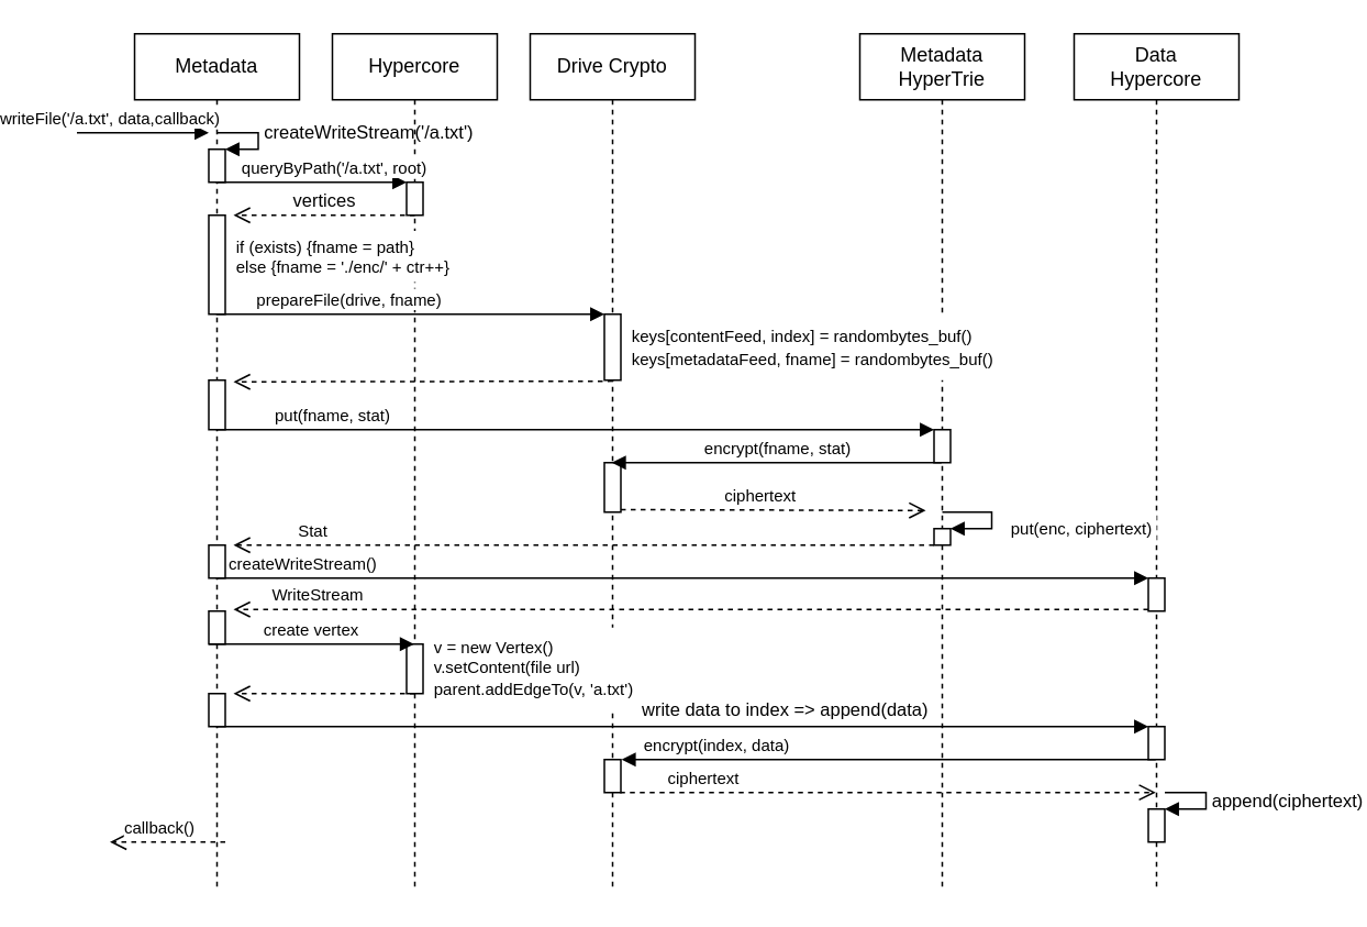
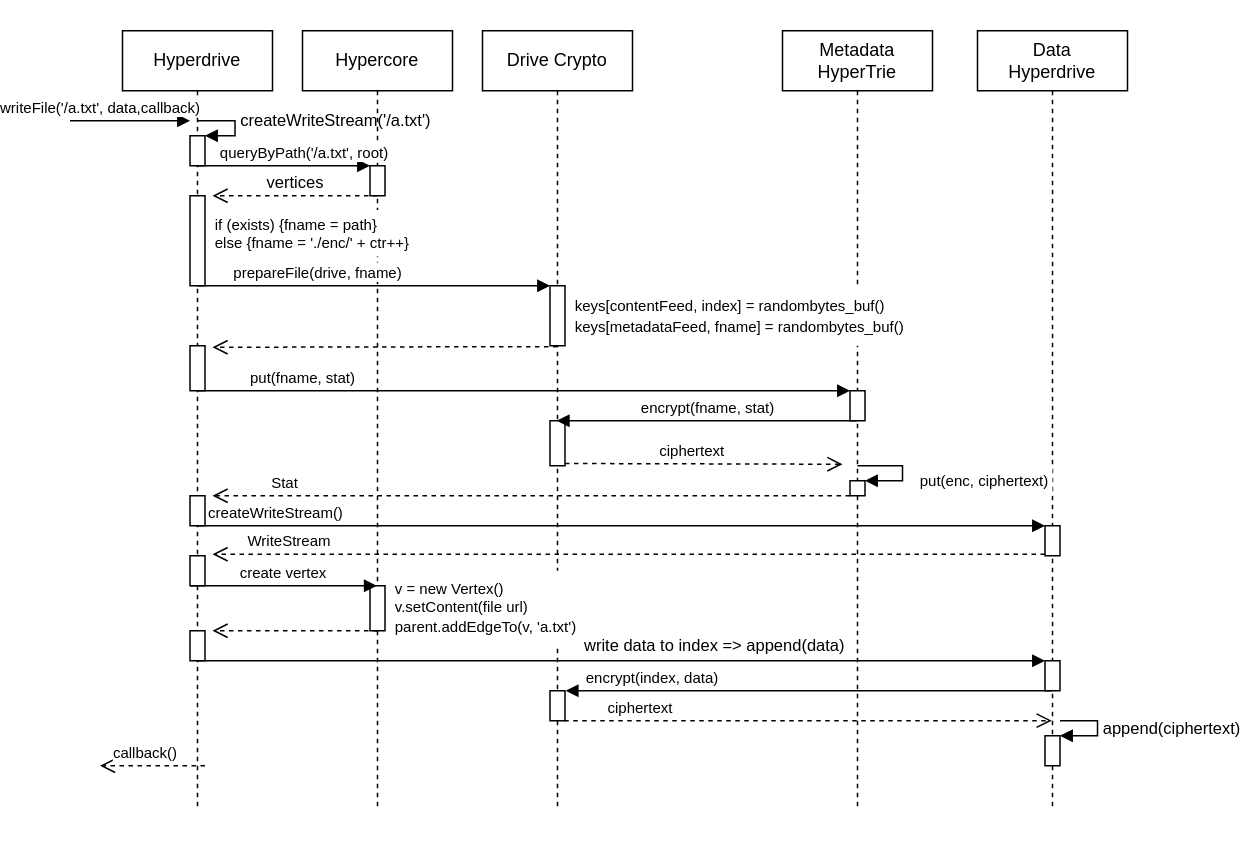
  <mxCell id="0" />
  <mxCell id="1" parent="0" />
- <mxCell id="2" value="Metadata" style="shape=umlLifeline;perimeter=lifelinePerimeter;whiteSpace=wrap;html=1;container=1;collapsible=0;recursiveResize=0;outlineConnect=0;" parent="1" vertex="1"><mxGeometry x="55" y="20" width="100" height="520" as="geometry" /></mxCell>
+ <mxCell id="2" value="Hyperdrive" style="shape=umlLifeline;perimeter=lifelinePerimeter;whiteSpace=wrap;html=1;container=1;collapsible=0;recursiveResize=0;outlineConnect=0;" parent="1" vertex="1"><mxGeometry x="55" y="20" width="100" height="520" as="geometry" /></mxCell>
  <mxCell id="3" value="" style="html=1;points=[];perimeter=orthogonalPerimeter;fontSize=10;align=left;" parent="2" vertex="1"><mxGeometry x="45" y="400" width="10" height="20" as="geometry" /></mxCell>
  <mxCell id="4" value="callback()" style="html=1;verticalAlign=bottom;endArrow=open;dashed=1;endSize=8;fontSize=10;" parent="2" edge="1"><mxGeometry x="0.143" relative="1" as="geometry"><mxPoint x="55" y="490" as="sourcePoint" /><mxPoint x="-15" y="490" as="targetPoint" /><mxPoint as="offset" /></mxGeometry></mxCell>
  <mxCell id="5" value="" style="html=1;points=[];perimeter=orthogonalPerimeter;" parent="2" vertex="1"><mxGeometry x="45" y="210" width="10" height="30" as="geometry" /></mxCell>
  <mxCell id="6" value="" style="html=1;points=[];perimeter=orthogonalPerimeter;strokeColor=#000000;fillColor=#ffffff;fontSize=11;" parent="2" vertex="1"><mxGeometry x="45" y="310" width="10" height="20" as="geometry" /></mxCell>
  <mxCell id="7" value="" style="html=1;points=[];perimeter=orthogonalPerimeter;strokeColor=#000000;fillColor=#ffffff;fontSize=11;" parent="2" vertex="1"><mxGeometry x="45" y="110" width="10" height="60" as="geometry" /></mxCell>
  <mxCell id="8" value="" style="html=1;points=[];perimeter=orthogonalPerimeter;" vertex="1" parent="2"><mxGeometry x="45" y="70" width="10" height="20" as="geometry" /></mxCell>
  <mxCell id="9" value="createWriteStream('/a.txt')" style="edgeStyle=orthogonalEdgeStyle;html=1;align=left;spacingLeft=2;endArrow=block;rounded=0;entryX=1;entryY=0;" edge="1" target="8" parent="2"><mxGeometry relative="1" as="geometry"><mxPoint x="55" y="60" as="sourcePoint" /><Array as="points"><mxPoint x="50" y="60" /><mxPoint x="75" y="60" /><mxPoint x="75" y="70" /></Array></mxGeometry></mxCell>
  <mxCell id="10" value="Metadata&lt;br&gt;HyperTrie" style="shape=umlLifeline;perimeter=lifelinePerimeter;whiteSpace=wrap;html=1;container=1;collapsible=0;recursiveResize=0;outlineConnect=0;" parent="1" vertex="1"><mxGeometry x="495" y="20" width="100" height="520" as="geometry" /></mxCell>
  <mxCell id="11" value="" style="html=1;points=[];perimeter=orthogonalPerimeter;fontSize=10;align=left;" parent="10" vertex="1"><mxGeometry x="45" y="240" width="10" height="20" as="geometry" /></mxCell>
  <mxCell id="12" value="" style="html=1;points=[];perimeter=orthogonalPerimeter;fontSize=10;align=left;" parent="10" vertex="1"><mxGeometry x="45" y="300" width="10" height="10" as="geometry" /></mxCell>
  <mxCell id="13" value="" style="edgeStyle=orthogonalEdgeStyle;html=1;align=left;spacingLeft=2;endArrow=block;rounded=0;entryX=1;entryY=0;fontSize=10;" parent="10" target="12" edge="1"><mxGeometry x="-0.091" y="5" relative="1" as="geometry"><mxPoint x="50" y="290" as="sourcePoint" /><Array as="points"><mxPoint x="80" y="290" /><mxPoint x="80" y="300" /></Array><mxPoint as="offset" /></mxGeometry></mxCell>
- <mxCell id="14" value="Data&lt;br&gt;Hypercore" style="shape=umlLifeline;perimeter=lifelinePerimeter;whiteSpace=wrap;html=1;container=1;collapsible=0;recursiveResize=0;outlineConnect=0;" parent="1" vertex="1"><mxGeometry x="625" y="20" width="100" height="520" as="geometry" /></mxCell>
+ <mxCell id="14" value="Data&lt;br&gt;Hyperdrive" style="shape=umlLifeline;perimeter=lifelinePerimeter;whiteSpace=wrap;html=1;container=1;collapsible=0;recursiveResize=0;outlineConnect=0;" parent="1" vertex="1"><mxGeometry x="625" y="20" width="100" height="520" as="geometry" /></mxCell>
  <mxCell id="15" value="" style="html=1;points=[];perimeter=orthogonalPerimeter;fontSize=10;align=left;" parent="14" vertex="1"><mxGeometry x="45" y="330" width="10" height="20" as="geometry" /></mxCell>
  <mxCell id="16" value="" style="html=1;points=[];perimeter=orthogonalPerimeter;fontSize=10;align=left;" parent="14" vertex="1"><mxGeometry x="45" y="420" width="10" height="20" as="geometry" /></mxCell>
  <mxCell id="17" value="" style="html=1;points=[];perimeter=orthogonalPerimeter;" parent="14" vertex="1"><mxGeometry x="45" y="470" width="10" height="20" as="geometry" /></mxCell>
  <mxCell id="18" value="append(ciphertext)" style="edgeStyle=orthogonalEdgeStyle;html=1;align=left;spacingLeft=2;endArrow=block;rounded=0;entryX=1;entryY=0;" parent="14" target="17" edge="1"><mxGeometry relative="1" as="geometry"><mxPoint x="55" y="460" as="sourcePoint" /><Array as="points"><mxPoint x="80" y="460" /><mxPoint x="80" y="470" /><mxPoint x="55" y="470" /></Array></mxGeometry></mxCell>
  <mxCell id="19" value="&lt;font style=&quot;font-size: 10px&quot;&gt;writeFile('/a.txt', data,callback)&lt;/font&gt;" style="html=1;verticalAlign=bottom;endArrow=block;" parent="1" edge="1"><mxGeometry x="-0.5" width="80" relative="1" as="geometry"><mxPoint x="20" y="80" as="sourcePoint" /><mxPoint x="100" y="80" as="targetPoint" /><mxPoint as="offset" /></mxGeometry></mxCell>
  <mxCell id="20" value="Hypercore" style="shape=umlLifeline;perimeter=lifelinePerimeter;whiteSpace=wrap;html=1;container=1;collapsible=0;recursiveResize=0;outlineConnect=0;" parent="1" vertex="1"><mxGeometry x="175" y="20" width="100" height="520" as="geometry" /></mxCell>
  <mxCell id="21" value="" style="html=1;points=[];perimeter=orthogonalPerimeter;" parent="20" vertex="1"><mxGeometry x="45" y="370" width="10" height="30" as="geometry" /></mxCell>
  <mxCell id="22" value="" style="html=1;verticalAlign=bottom;endArrow=open;dashed=1;endSize=8;exitX=0;exitY=0.95;" parent="20" edge="1"><mxGeometry relative="1" as="geometry"><mxPoint x="-60" y="211" as="targetPoint" /><mxPoint x="170" y="210.58" as="sourcePoint" /></mxGeometry></mxCell>
  <mxCell id="23" value="" style="html=1;points=[];perimeter=orthogonalPerimeter;strokeColor=#000000;fillColor=#ffffff;fontSize=11;" parent="20" vertex="1"><mxGeometry x="45" y="90" width="10" height="20" as="geometry" /></mxCell>
  <mxCell id="24" value="Drive Crypto" style="shape=umlLifeline;perimeter=lifelinePerimeter;whiteSpace=wrap;html=1;container=1;collapsible=0;recursiveResize=0;outlineConnect=0;" parent="1" vertex="1"><mxGeometry x="295" y="20" width="100" height="520" as="geometry" /></mxCell>
  <mxCell id="25" value="" style="html=1;points=[];perimeter=orthogonalPerimeter;" parent="24" vertex="1"><mxGeometry x="45" y="170" width="10" height="40" as="geometry" /></mxCell>
  <mxCell id="26" value="" style="html=1;points=[];perimeter=orthogonalPerimeter;fontSize=10;align=left;" parent="24" vertex="1"><mxGeometry x="45" y="260" width="10" height="30" as="geometry" /></mxCell>
  <mxCell id="27" value="" style="html=1;points=[];perimeter=orthogonalPerimeter;fontSize=10;align=left;" parent="24" vertex="1"><mxGeometry x="45" y="440" width="10" height="20" as="geometry" /></mxCell>
  <mxCell id="28" value="&lt;font style=&quot;font-size: 10px&quot;&gt;prepareFile(drive, fname)&lt;/font&gt;" style="html=1;verticalAlign=bottom;endArrow=block;entryX=0;entryY=0;" parent="1" source="2" target="25" edge="1"><mxGeometry x="-0.317" relative="1" as="geometry"><mxPoint x="230.02" y="180" as="sourcePoint" /><mxPoint as="offset" /></mxGeometry></mxCell>
  <mxCell id="29" value="&lt;font style=&quot;font-size: 10px&quot;&gt;queryByPath('/a.txt', root)&lt;/font&gt;" style="html=1;verticalAlign=bottom;endArrow=block;entryX=0;entryY=0;" parent="1" source="2" edge="1"><mxGeometry x="0.221" relative="1" as="geometry"><mxPoint x="150" y="80" as="sourcePoint" /><mxPoint x="220" y="110" as="targetPoint" /><mxPoint as="offset" /></mxGeometry></mxCell>
  <mxCell id="30" value="&lt;div style=&quot;font-size: 10px&quot;&gt;&lt;font style=&quot;font-size: 10px&quot;&gt;if (exists) {fname = path}&lt;/font&gt;&lt;/div&gt;&lt;font style=&quot;font-size: 10px&quot;&gt;&lt;div&gt;else {fname = './enc/' + ctr++}&lt;/div&gt;&lt;/font&gt;" style="text;html=1;align=left;verticalAlign=middle;whiteSpace=wrap;rounded=0;fillColor=#ffffff;strokeColor=#FFFFFF;" parent="1" vertex="1"><mxGeometry x="115" y="140" width="160" height="30" as="geometry" /></mxCell>
  <mxCell id="31" value="&lt;font style=&quot;font-size: 10px&quot;&gt;keys[contentFeed, index] = randombytes_buf()&lt;br&gt;keys[metadataFeed, fname] = randombytes_buf()&lt;/font&gt;" style="text;html=1;strokeColor=none;align=left;verticalAlign=middle;whiteSpace=wrap;rounded=0;fontSize=11;fillColor=#ffffff;" parent="1" vertex="1"><mxGeometry x="355" y="190" width="230" height="40" as="geometry" /></mxCell>
  <mxCell id="32" value="put(fname, stat)" style="html=1;verticalAlign=bottom;endArrow=block;entryX=0;entryY=0;fontSize=10;" parent="1" source="2" target="11" edge="1"><mxGeometry x="-0.677" relative="1" as="geometry"><mxPoint x="524.81" y="281" as="sourcePoint" /><Array as="points"><mxPoint x="325" y="260" /></Array><mxPoint as="offset" /></mxGeometry></mxCell>
  <mxCell id="33" value="encrypt(fname, stat)" style="html=1;verticalAlign=bottom;endArrow=block;fontSize=10;" parent="1" source="10" target="24" edge="1"><mxGeometry x="-0.004" relative="1" as="geometry"><mxPoint x="604" y="290" as="sourcePoint" /><mxPoint as="offset" /><Array as="points" /></mxGeometry></mxCell>
  <mxCell id="34" value="" style="html=1;verticalAlign=bottom;endArrow=open;dashed=1;endSize=8;exitX=1;exitY=0.95;fontSize=10;" parent="1" source="26" edge="1"><mxGeometry relative="1" as="geometry"><mxPoint x="535" y="309" as="targetPoint" /></mxGeometry></mxCell>
  <mxCell id="35" value="Stat" style="html=1;verticalAlign=bottom;endArrow=open;dashed=1;endSize=8;fontSize=10;exitX=0.45;exitY=0.596;exitDx=0;exitDy=0;exitPerimeter=0;" parent="1" source="10" edge="1"><mxGeometry x="0.775" relative="1" as="geometry"><mxPoint x="640" y="340" as="sourcePoint" /><mxPoint x="115" y="330" as="targetPoint" /><mxPoint as="offset" /></mxGeometry></mxCell>
  <mxCell id="36" value="ciphertext" style="text;html=1;strokeColor=none;fillColor=none;align=center;verticalAlign=middle;whiteSpace=wrap;rounded=0;fontSize=10;" parent="1" vertex="1"><mxGeometry x="415" y="290" width="40" height="20" as="geometry" /></mxCell>
  <mxCell id="37" value="" style="html=1;verticalAlign=bottom;endArrow=open;dashed=1;endSize=8;fontSize=10;" parent="1" edge="1"><mxGeometry relative="1" as="geometry"><mxPoint x="225" y="420" as="sourcePoint" /><mxPoint x="115" y="420" as="targetPoint" /></mxGeometry></mxCell>
  <mxCell id="38" value="WriteStream" style="html=1;verticalAlign=bottom;endArrow=open;dashed=1;endSize=8;exitX=0;exitY=0.95;fontSize=10;" parent="1" source="15" edge="1"><mxGeometry x="0.815" relative="1" as="geometry"><mxPoint x="115" y="369" as="targetPoint" /><mxPoint as="offset" /></mxGeometry></mxCell>
  <mxCell id="39" value="createWriteStream()" style="html=1;verticalAlign=bottom;endArrow=block;entryX=0;entryY=0;fontSize=10;" parent="1" source="2" target="15" edge="1"><mxGeometry x="-0.815" relative="1" as="geometry"><mxPoint x="524.667" y="350" as="sourcePoint" /><mxPoint as="offset" /><Array as="points"><mxPoint x="435" y="350" /></Array></mxGeometry></mxCell>
  <mxCell id="40" value="" style="html=1;verticalAlign=bottom;endArrow=block;entryX=0;entryY=0;fontSize=10;" parent="1" source="2" target="16" edge="1"><mxGeometry x="0.816" relative="1" as="geometry"><mxPoint x="685" y="560" as="sourcePoint" /><mxPoint as="offset" /><Array as="points"><mxPoint x="145" y="440" /></Array></mxGeometry></mxCell>
  <mxCell id="41" value="encrypt(index, data)" style="html=1;verticalAlign=bottom;endArrow=block;fontSize=10;entryX=1.046;entryY=-0.002;entryDx=0;entryDy=0;entryPerimeter=0;" parent="1" source="14" target="27" edge="1"><mxGeometry x="0.647" relative="1" as="geometry"><mxPoint x="270" y="580" as="sourcePoint" /><mxPoint x="355" y="580" as="targetPoint" /><mxPoint as="offset" /><Array as="points"><mxPoint x="665" y="460" /></Array></mxGeometry></mxCell>
  <mxCell id="42" value="ciphertext" style="html=1;verticalAlign=bottom;endArrow=open;dashed=1;endSize=8;fontSize=10;exitX=0.951;exitY=0.998;exitDx=0;exitDy=0;exitPerimeter=0;" parent="1" source="27" target="14" edge="1"><mxGeometry x="-0.694" relative="1" as="geometry"><mxPoint x="270" y="656" as="targetPoint" /><mxPoint x="355" y="599" as="sourcePoint" /><mxPoint as="offset" /></mxGeometry></mxCell>
  <mxCell id="43" value="" style="html=1;points=[];perimeter=orthogonalPerimeter;strokeColor=#000000;fillColor=#ffffff;fontSize=11;" parent="1" vertex="1"><mxGeometry x="100" y="370" width="10" height="20" as="geometry" /></mxCell>
  <mxCell id="44" value="&lt;font style=&quot;font-size: 10px&quot;&gt;create vertex&lt;/font&gt;" style="html=1;verticalAlign=bottom;endArrow=block;fontSize=11;" parent="1" target="20" edge="1"><mxGeometry width="80" relative="1" as="geometry"><mxPoint x="100" y="390" as="sourcePoint" /><mxPoint x="180" y="390" as="targetPoint" /></mxGeometry></mxCell>
  <mxCell id="45" value="&lt;div style=&quot;font-size: 10px&quot;&gt;&lt;span&gt;&lt;font style=&quot;font-size: 10px&quot;&gt;v = new Vertex()&lt;br&gt;v.setContent(file url)&lt;/font&gt;&lt;/span&gt;&lt;/div&gt;&lt;font style=&quot;font-size: 10px&quot;&gt;parent.addEdgeTo(v, 'a.txt')&lt;/font&gt;" style="text;html=1;strokeColor=none;align=left;verticalAlign=middle;whiteSpace=wrap;rounded=0;fontSize=11;fillColor=#ffffff;" parent="1" vertex="1"><mxGeometry x="235" y="380" width="150" height="50" as="geometry" /></mxCell>
  <mxCell id="46" value="vertices" style="html=1;verticalAlign=bottom;endArrow=open;dashed=1;endSize=8;fontSize=11;" parent="1" edge="1"><mxGeometry relative="1" as="geometry"><mxPoint x="225" y="130" as="sourcePoint" /><mxPoint x="115" y="130" as="targetPoint" /></mxGeometry></mxCell>
  <mxCell id="47" value="&lt;font style=&quot;font-size: 11px&quot;&gt;write data to index =&amp;gt; append(data)&lt;/font&gt;" style="text;html=1;strokeColor=none;align=center;verticalAlign=middle;whiteSpace=wrap;rounded=0;fontSize=10;" parent="1" vertex="1"><mxGeometry x="355" y="420" width="190" height="20" as="geometry" /></mxCell>
  <mxCell id="48" value="&lt;span style=&quot;font-size: 10px ; background-color: rgb(255 , 255 , 255)&quot;&gt;put(enc,&amp;nbsp;&lt;/span&gt;&lt;span style=&quot;font-size: 10px ; background-color: rgb(255 , 255 , 255)&quot;&gt;ciphertext)&lt;/span&gt;" style="text;html=1;strokeColor=none;align=left;verticalAlign=middle;whiteSpace=wrap;rounded=0;fontSize=11;fillColor=#ffffff;" parent="1" vertex="1"><mxGeometry x="585" y="310" width="90" height="20" as="geometry" /></mxCell>
